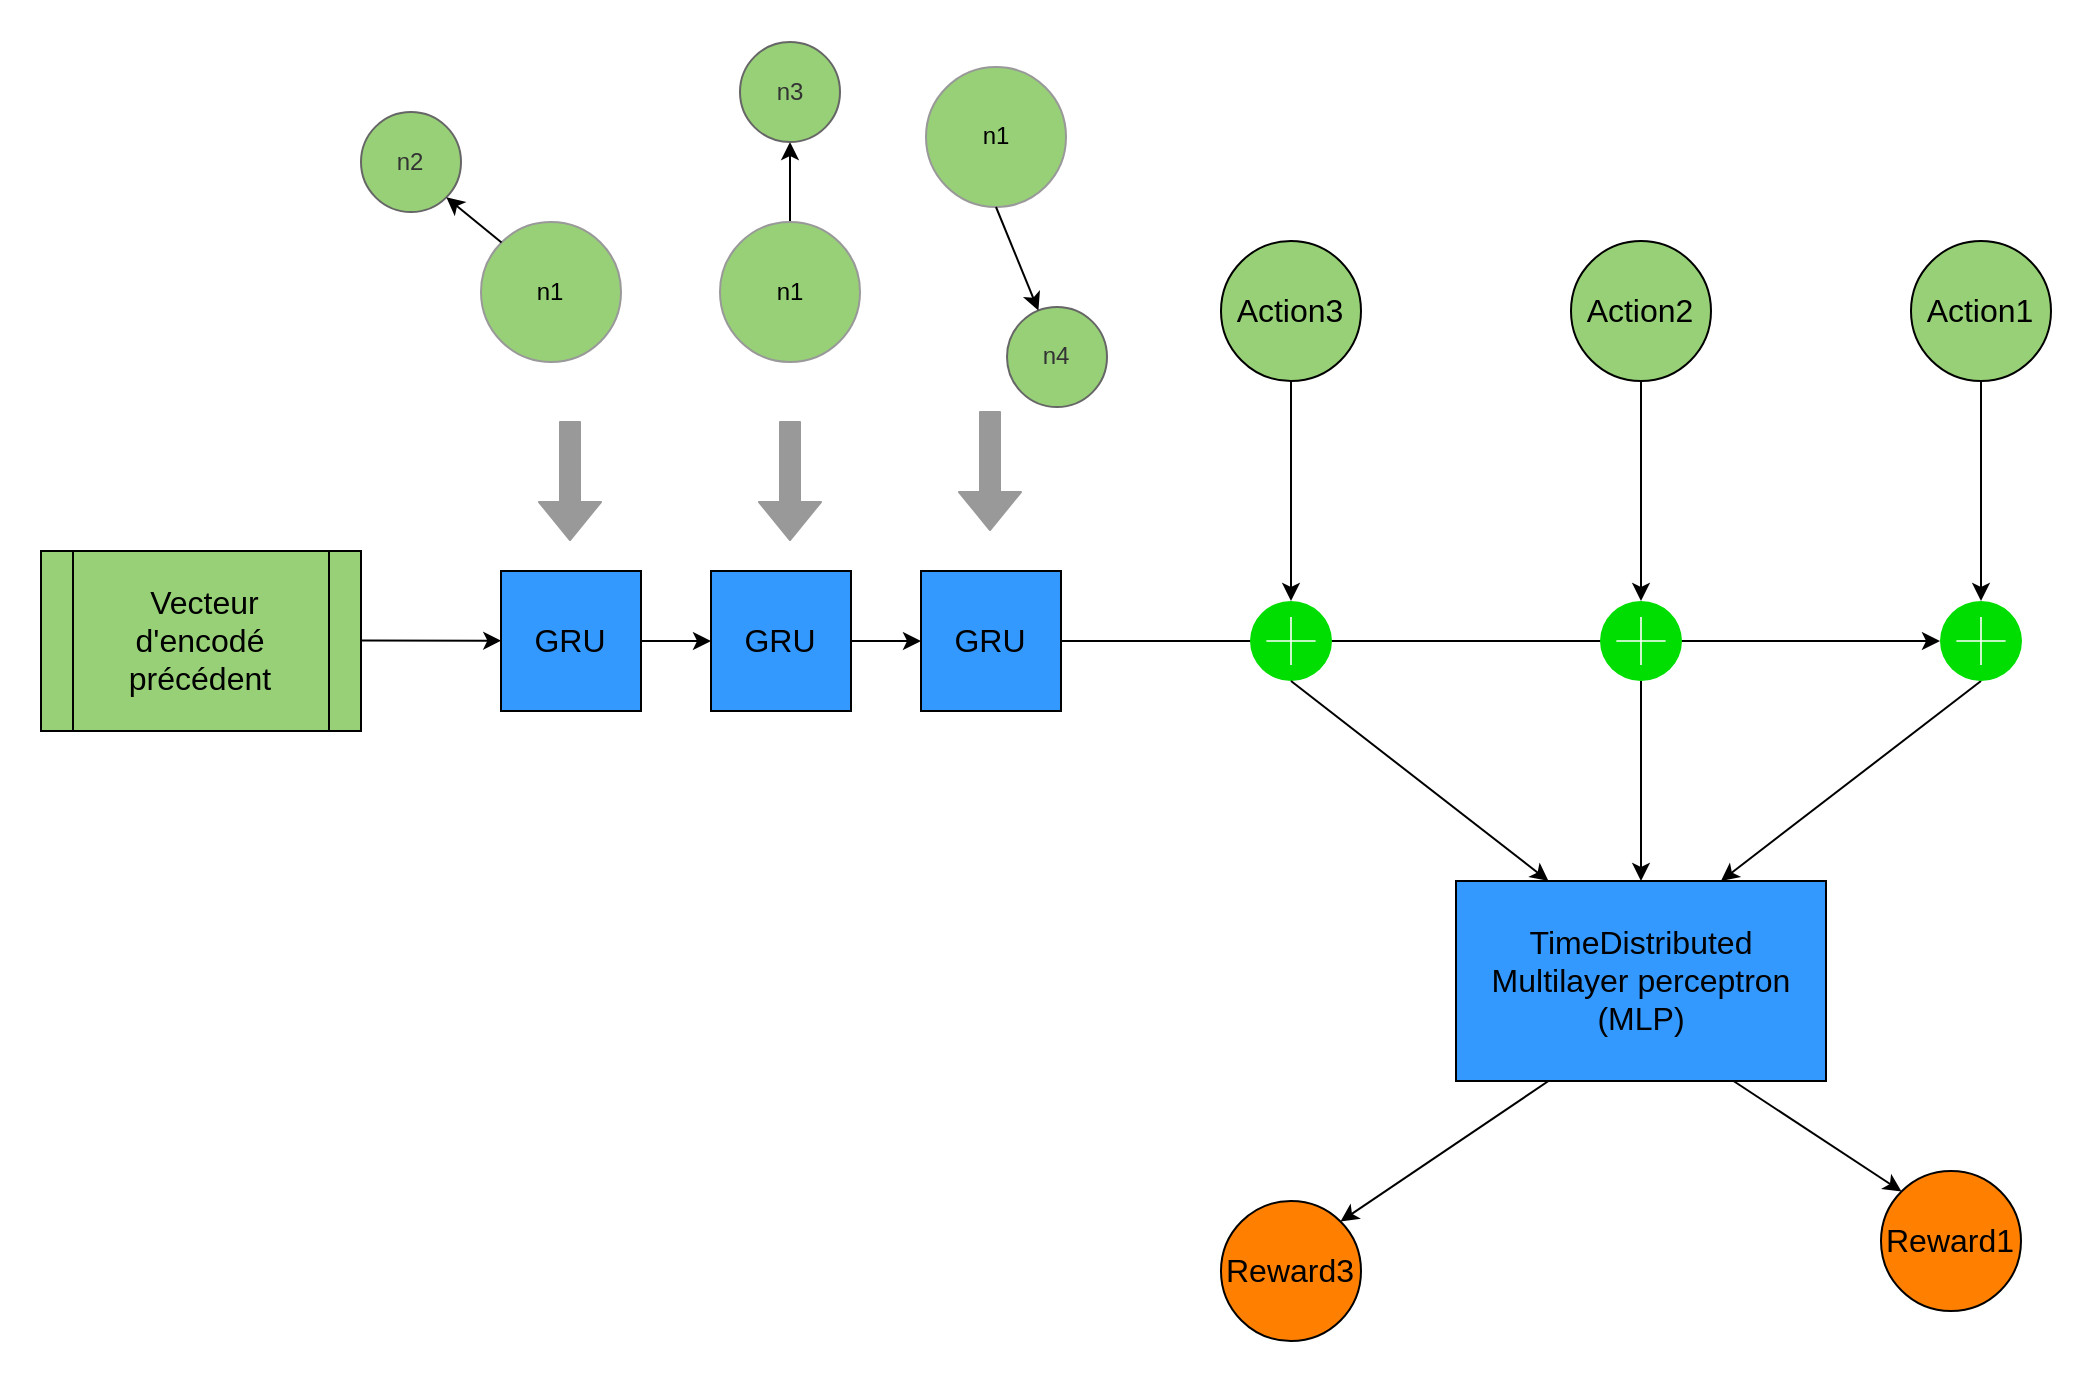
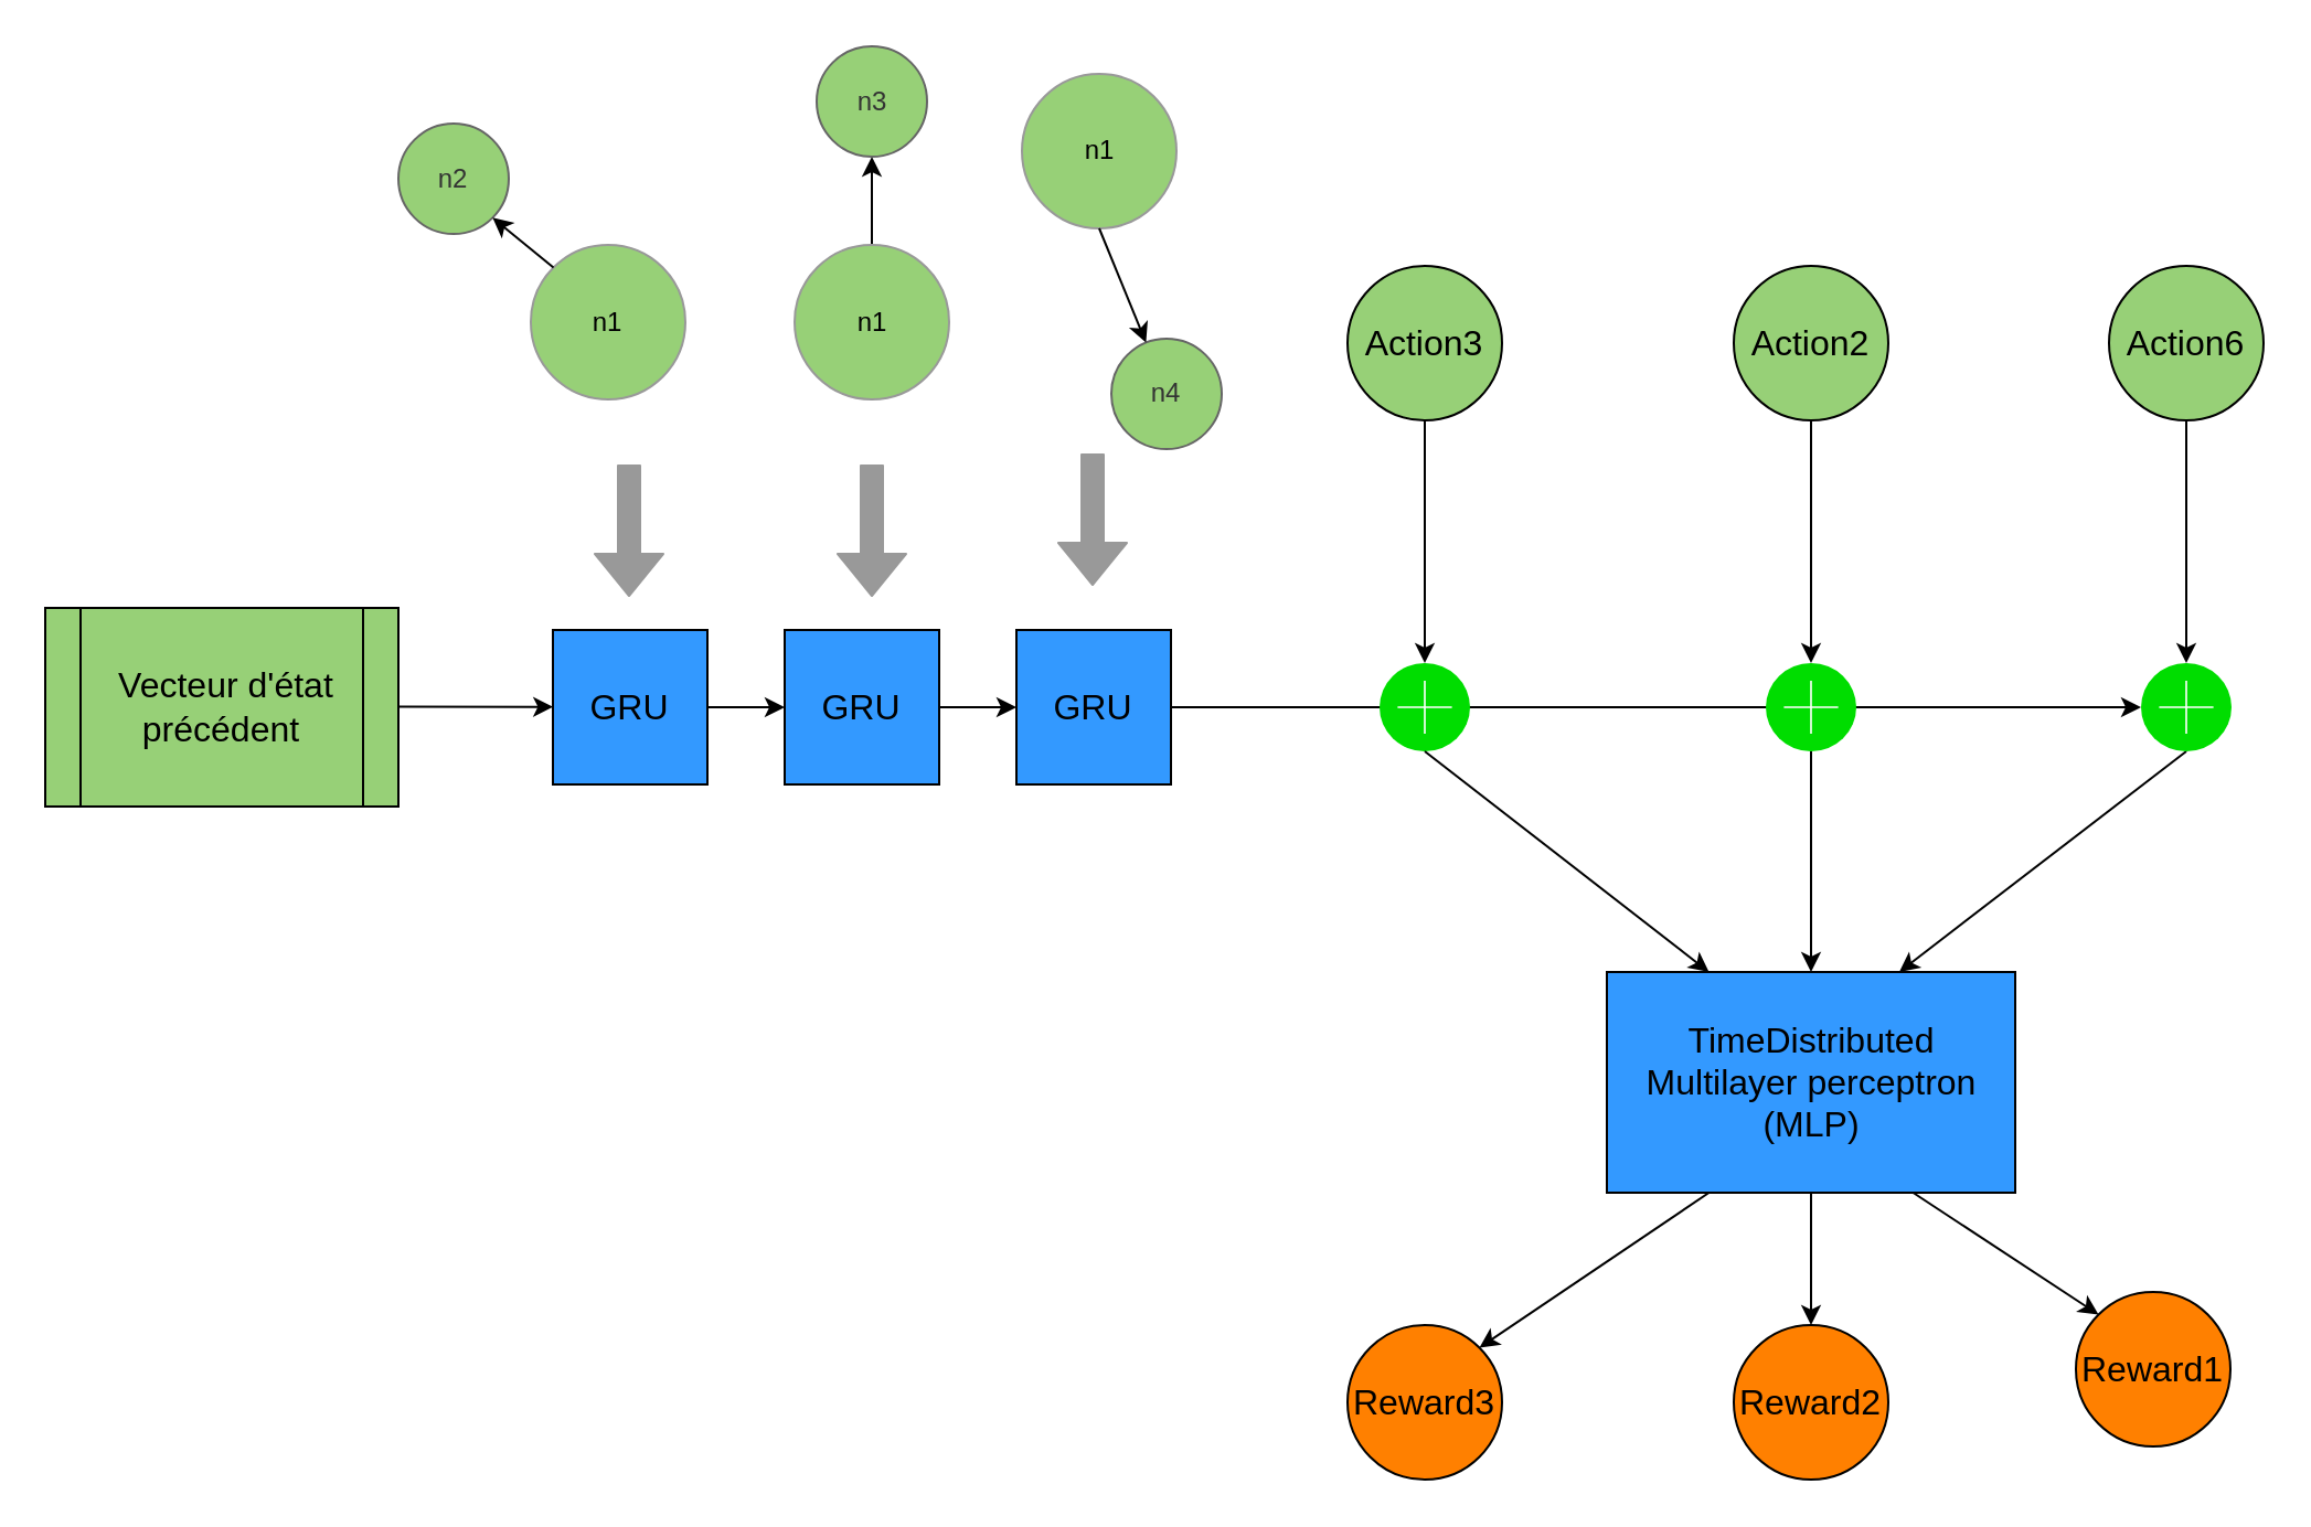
  <mxCell id="0" />
  <mxCell id="1" parent="0" />
  <mxCell id="2" value="n2" style="ellipse;whiteSpace=wrap;html=1;aspect=fixed;strokeColor=#666666;fillColor=#97D077;fontColor=#333333;" parent="1" vertex="1"><mxGeometry x="180" y="55.5" width="50" height="50" as="geometry" /></mxCell>
  <mxCell id="3" value="n1" style="ellipse;whiteSpace=wrap;html=1;aspect=fixed;strokeColor=#999999;fillColor=#97D077;" parent="1" vertex="1"><mxGeometry x="240" y="110.5" width="70" height="70" as="geometry" /></mxCell>
  <mxCell id="4" value="" style="endArrow=classic;html=1;exitX=0;exitY=0;exitDx=0;exitDy=0;entryX=1;entryY=1;entryDx=0;entryDy=0;" parent="1" source="3" target="2" edge="1"><mxGeometry width="50" height="50" relative="1" as="geometry"><mxPoint x="268" y="186.5" as="sourcePoint" /><mxPoint x="253" y="212.5" as="targetPoint" /></mxGeometry></mxCell>
  <mxCell id="5" style="edgeStyle=orthogonalEdgeStyle;rounded=0;orthogonalLoop=1;jettySize=auto;html=1;exitX=0.5;exitY=0;exitDx=0;exitDy=0;entryX=0.5;entryY=1;entryDx=0;entryDy=0;strokeColor=#000000;fillColor=#999999;" edge="1" parent="1" source="6" target="7"><mxGeometry relative="1" as="geometry" /></mxCell>
  <mxCell id="6" value="n1" style="ellipse;whiteSpace=wrap;html=1;aspect=fixed;strokeColor=#999999;fillColor=#97D077;" parent="1" vertex="1"><mxGeometry x="359.5" y="110.5" width="70" height="70" as="geometry" /></mxCell>
  <mxCell id="7" value="n3" style="ellipse;whiteSpace=wrap;html=1;aspect=fixed;strokeColor=#666666;fillColor=#97D077;fontColor=#333333;" parent="1" vertex="1"><mxGeometry x="369.5" y="20.5" width="50" height="50" as="geometry" /></mxCell>
  <mxCell id="8" value="n1" style="ellipse;whiteSpace=wrap;html=1;aspect=fixed;strokeColor=#999999;fillColor=#97D077;" parent="1" vertex="1"><mxGeometry x="462.5" y="33" width="70" height="70" as="geometry" /></mxCell>
  <mxCell id="9" value="n4" style="ellipse;whiteSpace=wrap;html=1;aspect=fixed;strokeColor=#666666;fillColor=#97D077;fontColor=#333333;" parent="1" vertex="1"><mxGeometry x="503" y="153" width="50" height="50" as="geometry" /></mxCell>
  <mxCell id="10" value="" style="endArrow=classic;html=1;exitX=0.5;exitY=1;exitDx=0;exitDy=0;" parent="1" source="8" target="9" edge="1"><mxGeometry width="50" height="50" relative="1" as="geometry"><mxPoint x="567.5" y="233.5" as="sourcePoint" /><mxPoint x="617.5" y="183.5" as="targetPoint" /></mxGeometry></mxCell>
  <mxCell id="11" value="" style="shape=flexArrow;endArrow=classic;html=1;strokeColor=#999999;fillColor=#999999;" parent="1" edge="1"><mxGeometry width="50" height="50" relative="1" as="geometry"><mxPoint x="284.5" y="210" as="sourcePoint" /><mxPoint x="284.5" y="270" as="targetPoint" /></mxGeometry></mxCell>
  <mxCell id="12" value="" style="shape=flexArrow;endArrow=classic;html=1;strokeColor=#999999;fillColor=#999999;" parent="1" edge="1"><mxGeometry width="50" height="50" relative="1" as="geometry"><mxPoint x="394.5" y="210" as="sourcePoint" /><mxPoint x="394.5" y="270" as="targetPoint" /></mxGeometry></mxCell>
  <mxCell id="13" value="" style="shape=flexArrow;endArrow=classic;html=1;strokeColor=#999999;fillColor=#999999;" parent="1" edge="1"><mxGeometry width="50" height="50" relative="1" as="geometry"><mxPoint x="494.5" y="205" as="sourcePoint" /><mxPoint x="494.5" y="265" as="targetPoint" /></mxGeometry></mxCell>
  <mxCell id="14" value="&lt;font style=&quot;font-size: 20px&quot;&gt;État encodé&lt;/font&gt; " style="text;html=1;strokeColor=none;fillColor=none;align=center;verticalAlign=middle;whiteSpace=wrap;rounded=0;" parent="1" vertex="1"><mxGeometry x="855" y="490" width="40" height="20" as="geometry" /></mxCell>
  <mxCell id="15" style="edgeStyle=orthogonalEdgeStyle;rounded=0;orthogonalLoop=1;jettySize=auto;html=1;exitX=1;exitY=0.5;exitDx=0;exitDy=0;strokeColor=#000000;fillColor=#999999;" edge="1" parent="1" source="41" target="31"><mxGeometry relative="1" as="geometry" /></mxCell>
- <mxCell id="16" value="&lt;font style=&quot;font-size: 16px&quot;&gt;&amp;nbsp;Vecteur d'encodé précédent &lt;/font&gt;" style="shape=process;whiteSpace=wrap;html=1;backgroundOutline=1;strokeColor=#000000;fillColor=#97D077;" vertex="1" parent="1"><mxGeometry x="20" y="275" width="160" height="90" as="geometry" /></mxCell>
+ <mxCell id="16" value="&lt;font style=&quot;font-size: 16px&quot;&gt;&amp;nbsp;Vecteur d'état précédent &lt;/font&gt;" style="shape=process;whiteSpace=wrap;html=1;backgroundOutline=1;strokeColor=#000000;fillColor=#97D077;" vertex="1" parent="1"><mxGeometry x="20" y="275" width="160" height="90" as="geometry" /></mxCell>
+ <mxCell id="17" style="edgeStyle=orthogonalEdgeStyle;rounded=0;orthogonalLoop=1;jettySize=auto;html=1;exitX=0.5;exitY=1;exitDx=0;exitDy=0;entryX=0.5;entryY=0;entryDx=0;entryDy=0;strokeColor=#000000;fillColor=#999999;" edge="1" parent="1" source="18" target="24"><mxGeometry relative="1" as="geometry" /></mxCell>
  <mxCell id="18" value="&lt;font style=&quot;font-size: 16px&quot;&gt;TimeDistributed Multilayer perceptron (MLP)&lt;/font&gt;" style="rounded=0;whiteSpace=wrap;html=1;strokeColor=#000000;fillColor=#3399FF;" vertex="1" parent="1"><mxGeometry x="727.5" y="440" width="185" height="100" as="geometry" /></mxCell>
- <mxCell id="19" value="&lt;div&gt;&lt;font style=&quot;font-size: 16px&quot;&gt;Action1&lt;/font&gt;&lt;/div&gt;" style="ellipse;whiteSpace=wrap;html=1;aspect=fixed;strokeColor=#000000;fillColor=#97D077;" vertex="1" parent="1"><mxGeometry x="955" y="120" width="70" height="70" as="geometry" /></mxCell>
+ <mxCell id="19" value="&lt;div&gt;&lt;font style=&quot;font-size: 16px&quot;&gt;Action6&lt;/font&gt;&lt;/div&gt;" style="ellipse;whiteSpace=wrap;html=1;aspect=fixed;strokeColor=#000000;fillColor=#97D077;" vertex="1" parent="1"><mxGeometry x="955" y="120" width="70" height="70" as="geometry" /></mxCell>
  <mxCell id="20" style="edgeStyle=orthogonalEdgeStyle;rounded=0;orthogonalLoop=1;jettySize=auto;html=1;exitX=0.5;exitY=1;exitDx=0;exitDy=0;entryX=0.5;entryY=0;entryDx=0;entryDy=0;entryPerimeter=0;strokeColor=#000000;fillColor=#999999;" edge="1" parent="1" source="21" target="27"><mxGeometry relative="1" as="geometry" /></mxCell>
  <mxCell id="21" value="&lt;div&gt;&lt;font style=&quot;font-size: 16px&quot;&gt;Action2&lt;/font&gt;&lt;/div&gt;" style="ellipse;whiteSpace=wrap;html=1;aspect=fixed;strokeColor=#000000;fillColor=#97D077;" vertex="1" parent="1"><mxGeometry x="785" y="120" width="70" height="70" as="geometry" /></mxCell>
  <mxCell id="22" value="&lt;div&gt;&lt;font style=&quot;font-size: 16px&quot;&gt;Action3&lt;/font&gt;&lt;/div&gt;" style="ellipse;whiteSpace=wrap;html=1;aspect=fixed;strokeColor=#000000;fillColor=#97D077;" vertex="1" parent="1"><mxGeometry x="610" y="120" width="70" height="70" as="geometry" /></mxCell>
  <mxCell id="23" value="&lt;div&gt;&lt;font style=&quot;font-size: 16px&quot;&gt;Reward1&lt;/font&gt;&lt;/div&gt;" style="ellipse;whiteSpace=wrap;html=1;aspect=fixed;strokeColor=#000000;fillColor=#FF8000;" vertex="1" parent="1"><mxGeometry x="940" y="585" width="70" height="70" as="geometry" /></mxCell>
+ <mxCell id="24" value="&lt;div&gt;&lt;font style=&quot;font-size: 16px&quot;&gt;Reward2&lt;/font&gt;&lt;/div&gt;" style="ellipse;whiteSpace=wrap;html=1;aspect=fixed;strokeColor=#000000;fillColor=#FF8000;" vertex="1" parent="1"><mxGeometry x="785" y="600" width="70" height="70" as="geometry" /></mxCell>
  <mxCell id="25" value="&lt;div&gt;&lt;font style=&quot;font-size: 16px&quot;&gt;Reward3&lt;/font&gt;&lt;/div&gt;" style="ellipse;whiteSpace=wrap;html=1;aspect=fixed;strokeColor=#000000;fillColor=#FF8000;" vertex="1" parent="1"><mxGeometry x="610" y="600" width="70" height="70" as="geometry" /></mxCell>
  <mxCell id="26" style="edgeStyle=orthogonalEdgeStyle;rounded=0;orthogonalLoop=1;jettySize=auto;html=1;exitX=0.5;exitY=1;exitDx=0;exitDy=0;exitPerimeter=0;entryX=0.5;entryY=0;entryDx=0;entryDy=0;strokeColor=#000000;fillColor=#999999;" edge="1" parent="1" source="27" target="18"><mxGeometry relative="1" as="geometry" /></mxCell>
  <mxCell id="27" value="" style="html=1;verticalLabelPosition=bottom;labelBackgroundColor=#ffffff;verticalAlign=top;shadow=0;dashed=0;strokeWidth=2;shape=mxgraph.ios7.misc.add;fillColor=#00dd00;strokeColor=#ffffff;" vertex="1" parent="1"><mxGeometry x="799.5" y="300" width="41" height="40" as="geometry" /></mxCell>
  <mxCell id="28" value="" style="endArrow=classic;html=1;strokeColor=#000000;fillColor=#999999;exitX=0.5;exitY=1;exitDx=0;exitDy=0;entryX=0.5;entryY=0;entryDx=0;entryDy=0;entryPerimeter=0;" edge="1" parent="1" source="19" target="31"><mxGeometry width="50" height="50" relative="1" as="geometry"><mxPoint x="960" y="320" as="sourcePoint" /><mxPoint x="840" y="300" as="targetPoint" /></mxGeometry></mxCell>
  <mxCell id="29" value="" style="endArrow=classic;html=1;strokeColor=#000000;fillColor=#999999;exitX=0.5;exitY=1;exitDx=0;exitDy=0;entryX=0.5;entryY=0;entryDx=0;entryDy=0;entryPerimeter=0;" edge="1" parent="1" source="22" target="32"><mxGeometry width="50" height="50" relative="1" as="geometry"><mxPoint x="975.552" y="190.069" as="sourcePoint" /><mxPoint x="843.138" y="313.517" as="targetPoint" /></mxGeometry></mxCell>
  <mxCell id="30" value="" style="endArrow=classic;html=1;strokeColor=#000000;fillColor=#999999;exitX=0.5;exitY=1;exitDx=0;exitDy=0;exitPerimeter=0;entryX=0.716;entryY=0;entryDx=0;entryDy=0;entryPerimeter=0;" edge="1" parent="1" source="31" target="18"><mxGeometry width="50" height="50" relative="1" as="geometry"><mxPoint x="910" y="420" as="sourcePoint" /><mxPoint x="960" y="370" as="targetPoint" /></mxGeometry></mxCell>
  <mxCell id="31" value="" style="html=1;verticalLabelPosition=bottom;labelBackgroundColor=#ffffff;verticalAlign=top;shadow=0;dashed=0;strokeWidth=2;shape=mxgraph.ios7.misc.add;fillColor=#00dd00;strokeColor=#ffffff;" vertex="1" parent="1"><mxGeometry x="969.5" y="300" width="41" height="40" as="geometry" /></mxCell>
  <mxCell id="32" value="" style="html=1;verticalLabelPosition=bottom;labelBackgroundColor=#ffffff;verticalAlign=top;shadow=0;dashed=0;strokeWidth=2;shape=mxgraph.ios7.misc.add;fillColor=#00dd00;strokeColor=#ffffff;" vertex="1" parent="1"><mxGeometry x="624.5" y="300" width="41" height="40" as="geometry" /></mxCell>
  <mxCell id="33" value="" style="endArrow=classic;html=1;strokeColor=#000000;fillColor=#999999;exitX=0.5;exitY=1;exitDx=0;exitDy=0;exitPerimeter=0;entryX=0.25;entryY=0;entryDx=0;entryDy=0;" edge="1" parent="1" source="32" target="18"><mxGeometry width="50" height="50" relative="1" as="geometry"><mxPoint x="999.69" y="350.069" as="sourcePoint" /><mxPoint x="870.034" y="450.069" as="targetPoint" /></mxGeometry></mxCell>
  <mxCell id="34" value="" style="endArrow=classic;html=1;strokeColor=#000000;fillColor=#999999;exitX=0.75;exitY=1;exitDx=0;exitDy=0;entryX=0;entryY=0;entryDx=0;entryDy=0;" edge="1" parent="1" source="18" target="23"><mxGeometry width="50" height="50" relative="1" as="geometry"><mxPoint x="999.69" y="350.069" as="sourcePoint" /><mxPoint x="870.034" y="450.069" as="targetPoint" /></mxGeometry></mxCell>
  <mxCell id="35" value="" style="endArrow=classic;html=1;strokeColor=#000000;fillColor=#999999;exitX=0.25;exitY=1;exitDx=0;exitDy=0;entryX=1;entryY=0;entryDx=0;entryDy=0;" edge="1" parent="1" source="18" target="25"><mxGeometry width="50" height="50" relative="1" as="geometry"><mxPoint x="876.241" y="550.069" as="sourcePoint" /><mxPoint x="975.552" y="620.414" as="targetPoint" /></mxGeometry></mxCell>
  <mxCell id="36" style="edgeStyle=orthogonalEdgeStyle;rounded=0;orthogonalLoop=1;jettySize=auto;html=1;exitX=1;exitY=0.5;exitDx=0;exitDy=0;entryX=0;entryY=0.5;entryDx=0;entryDy=0;strokeColor=#000000;fillColor=#999999;" edge="1" parent="1" source="37" target="39"><mxGeometry relative="1" as="geometry" /></mxCell>
  <mxCell id="37" value="&lt;font style=&quot;font-size: 16px&quot;&gt;GRU&lt;/font&gt;" style="rounded=0;whiteSpace=wrap;html=1;strokeColor=#000000;fillColor=#3399FF;" vertex="1" parent="1"><mxGeometry x="250" y="285" width="70" height="70" as="geometry" /></mxCell>
  <mxCell id="38" style="edgeStyle=orthogonalEdgeStyle;rounded=0;orthogonalLoop=1;jettySize=auto;html=1;exitX=1;exitY=0.5;exitDx=0;exitDy=0;entryX=0;entryY=0.5;entryDx=0;entryDy=0;strokeColor=#000000;fillColor=#999999;" edge="1" parent="1" source="39" target="41"><mxGeometry relative="1" as="geometry" /></mxCell>
  <mxCell id="39" value="&lt;font style=&quot;font-size: 16px&quot;&gt;GRU&lt;/font&gt;" style="rounded=0;whiteSpace=wrap;html=1;strokeColor=#000000;fillColor=#3399FF;" vertex="1" parent="1"><mxGeometry x="355" y="285" width="70" height="70" as="geometry" /></mxCell>
  <mxCell id="40" style="edgeStyle=orthogonalEdgeStyle;rounded=0;orthogonalLoop=1;jettySize=auto;html=1;exitX=1;exitY=0.5;exitDx=0;exitDy=0;strokeColor=#000000;fillColor=#999999;" edge="1" parent="1" source="16"><mxGeometry relative="1" as="geometry"><mxPoint x="179.529" y="319.824" as="sourcePoint" /><mxPoint x="250.118" y="319.824" as="targetPoint" /><Array as="points"><mxPoint x="250" y="320" /><mxPoint x="250" y="320" /></Array></mxGeometry></mxCell>
  <mxCell id="41" value="&lt;font style=&quot;font-size: 16px&quot;&gt;GRU&lt;/font&gt;" style="rounded=0;whiteSpace=wrap;html=1;strokeColor=#000000;fillColor=#3399FF;" vertex="1" parent="1"><mxGeometry x="460" y="285" width="70" height="70" as="geometry" /></mxCell>
